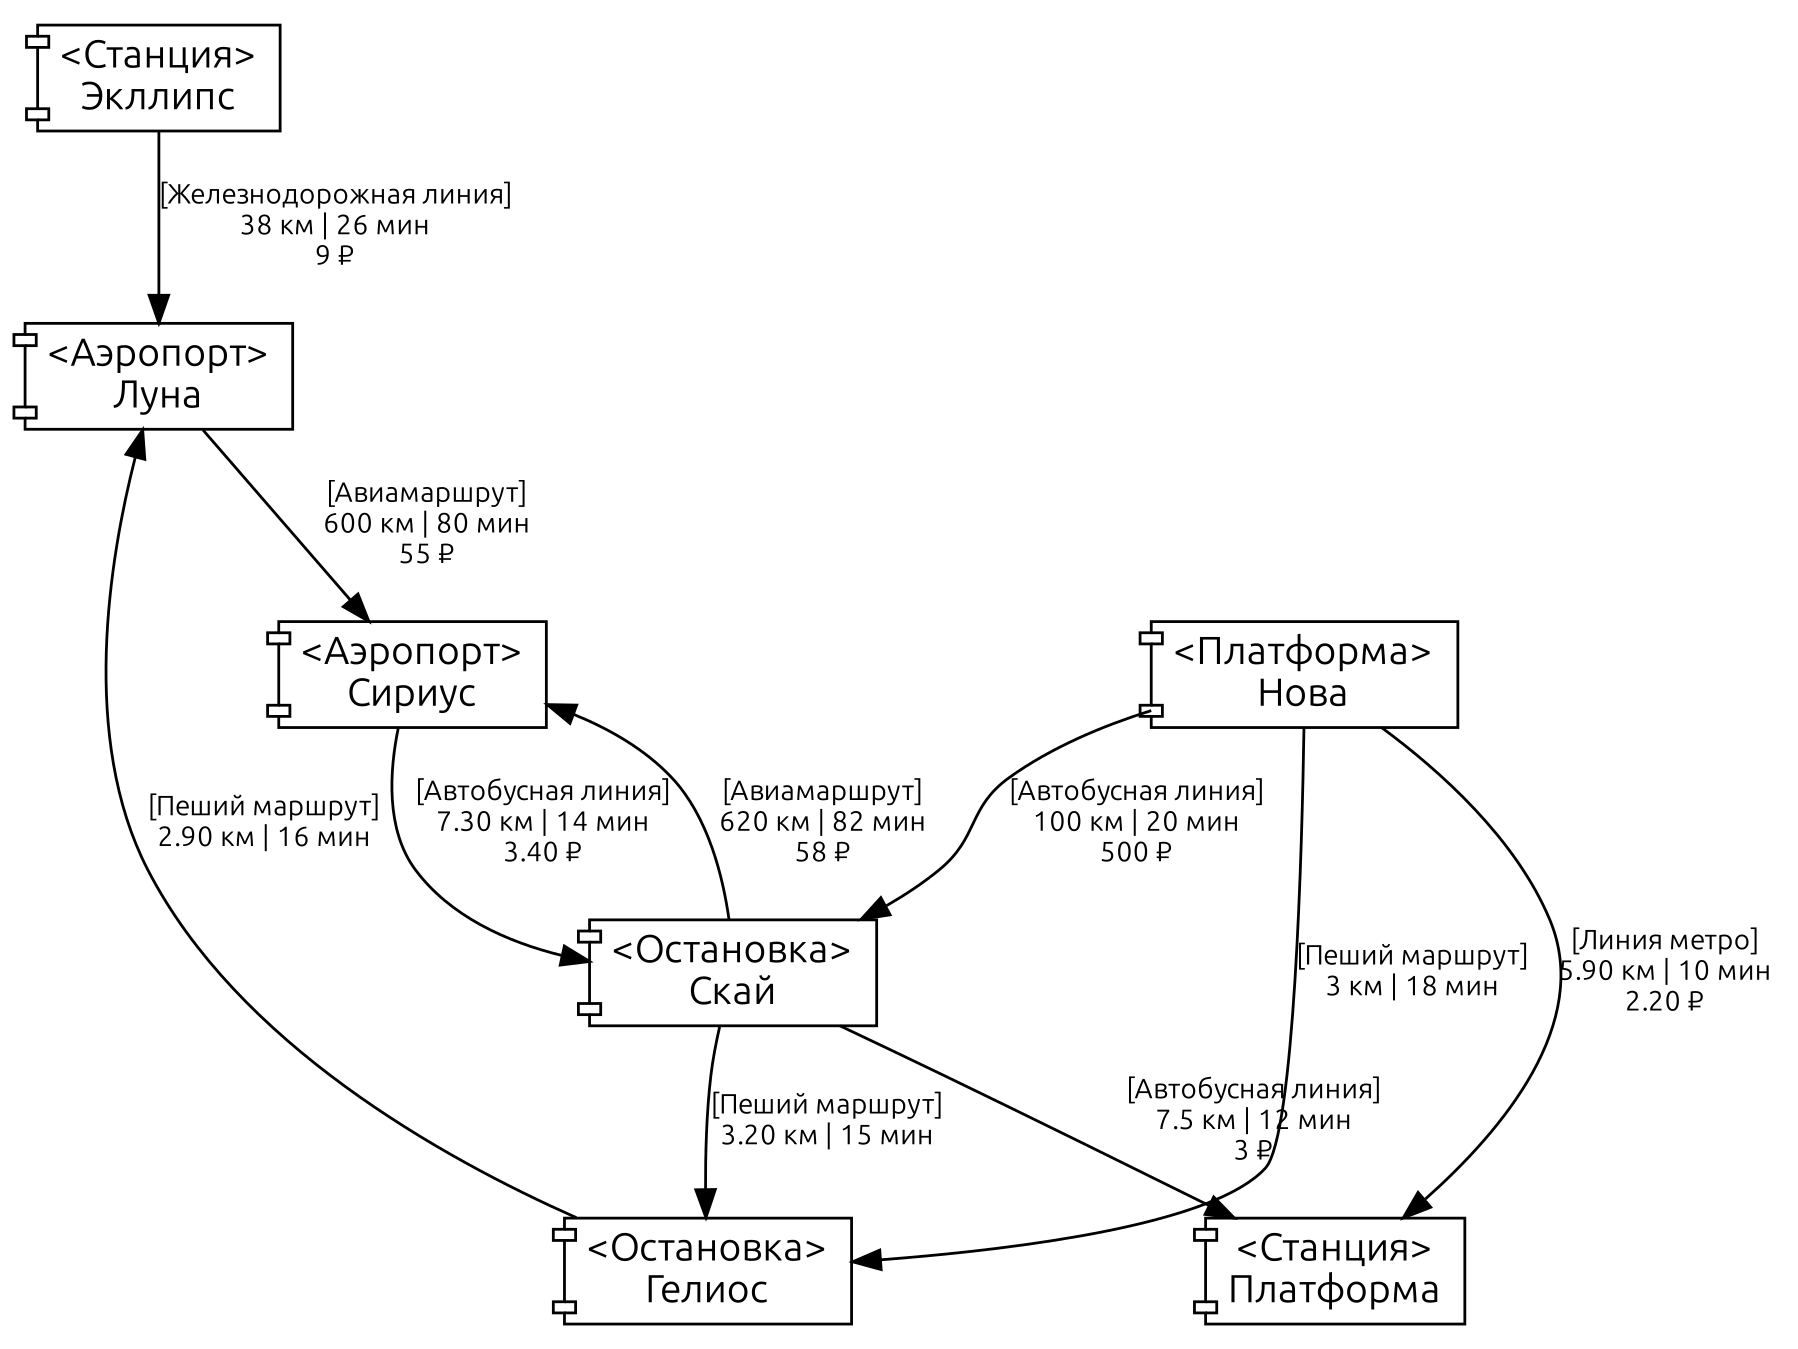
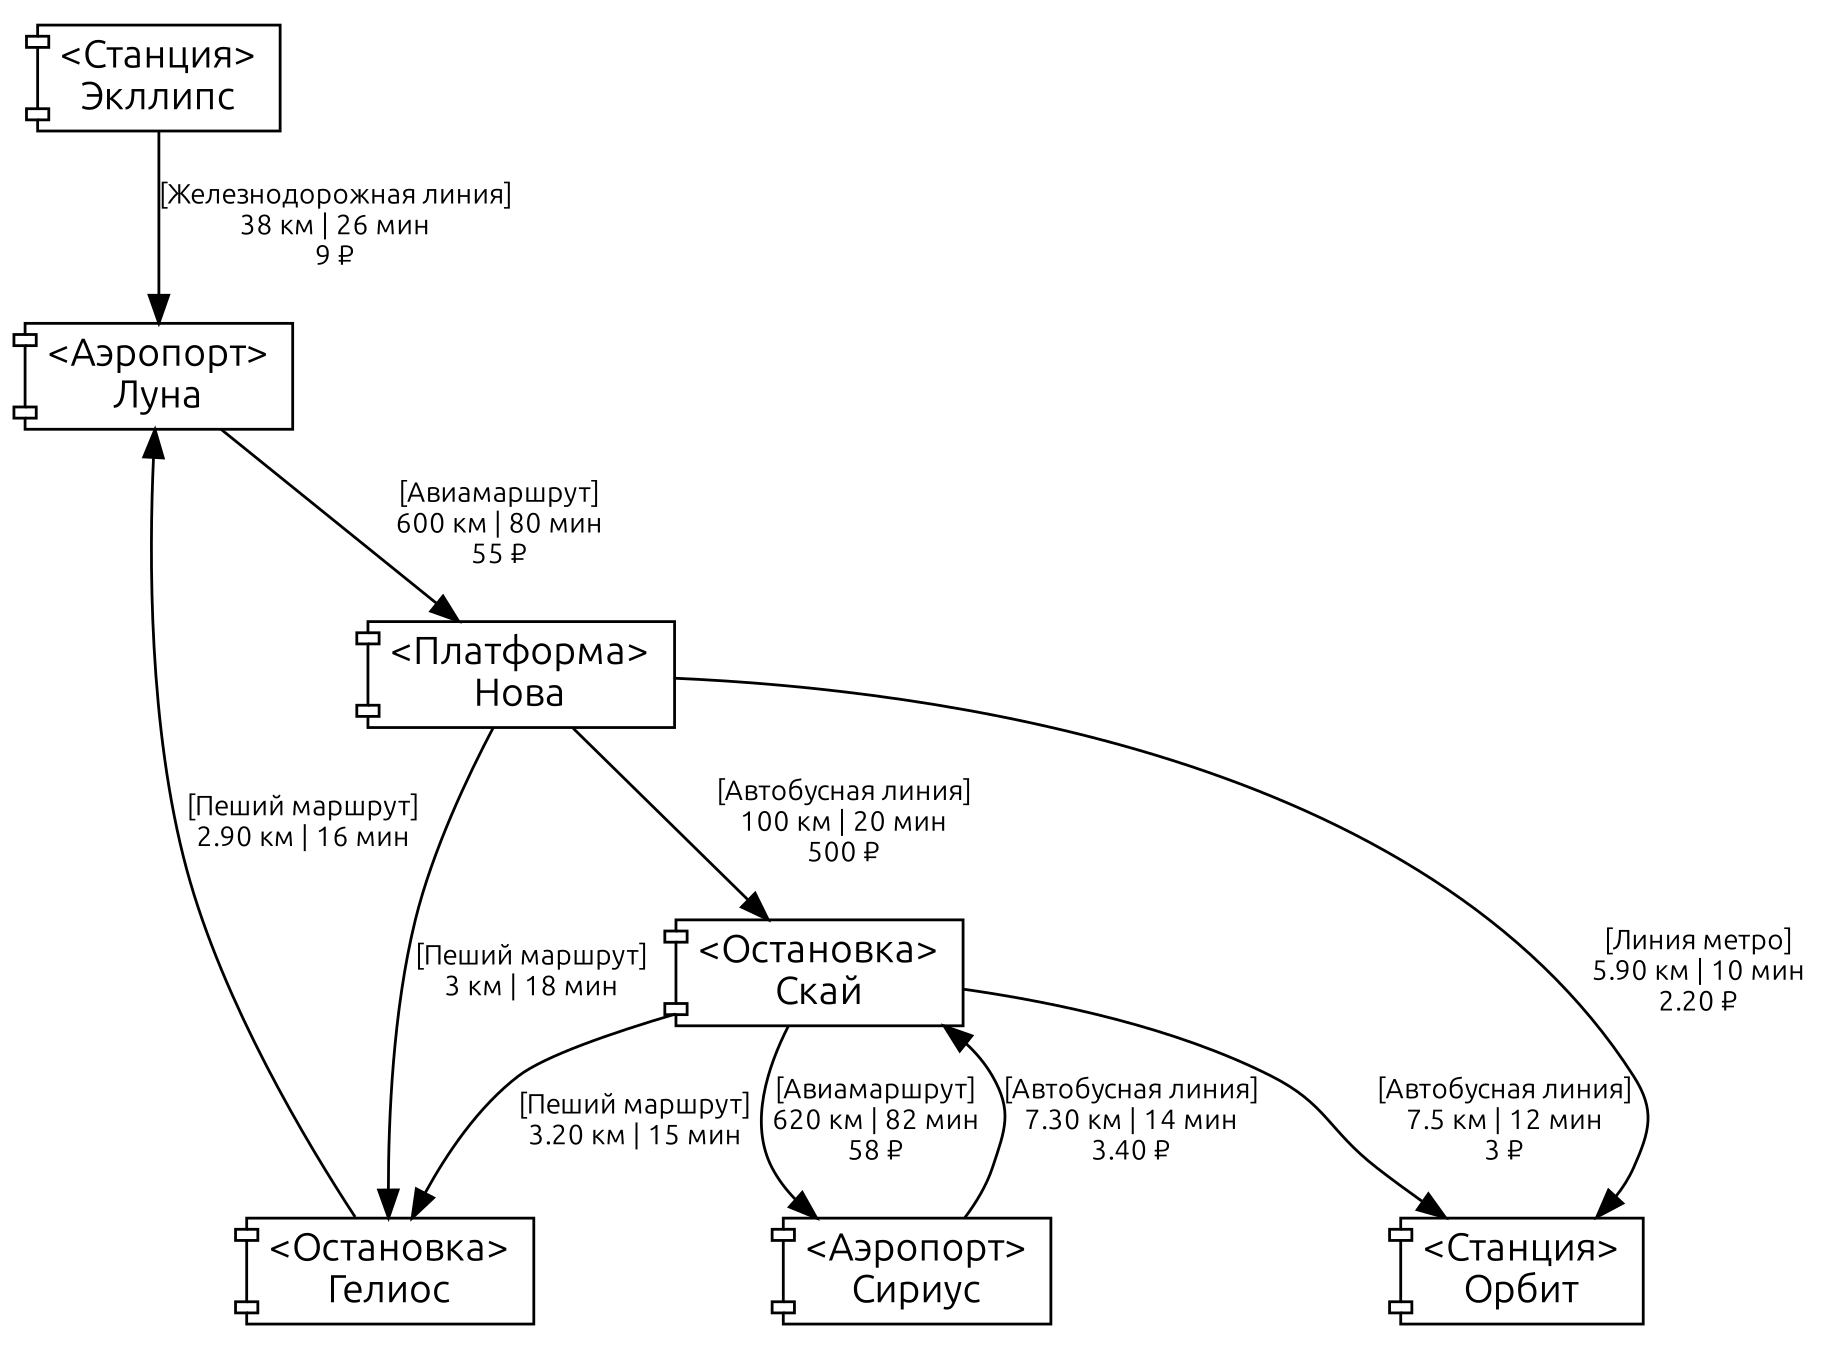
  digraph {
    fontname=Ubuntu
    node [fontname=Ubuntu shape=component]
    edge [fontname=Ubuntu fontsize="10pt"]
    n1 [label="<Станция>\nЭкллипс"]
    n2 [label="<Аэропорт>\nЛуна"]
    n3 [label="<Остановка>\nГелиос"]
    n4 [label="<Платформа>\nНова"]
    n5 [label="<Аэропорт>\nСириус"]
    n6 [label="<Остановка>\nСкай"]
-   n7 [label="<Станция>\nПлатформа"]
+   n7 [label="<Станция>\nОрбит"]
    n1 -> n2 [label="[Железнодорожная линия]\n38 км | 26 мин\n9 ₽"]
-   n2 -> n5 [label="[Авиамаршрут]\n600 км | 80 мин\n55 ₽"]
+   n2 -> n4 [label="[Авиамаршрут]\n600 км | 80 мин\n55 ₽"]
    n3 -> n2 [label="[Пеший маршрут]\n2.90 км | 16 мин"]
    n4 -> n3 [label="[Пеший маршрут]\n3 км | 18 мин"]
    n4 -> n6 [label="[Автобусная линия]\n100 км | 20 мин\n500 ₽"]
    n4 -> n7 [label="[Линия метро]\n5.90 км | 10 мин\n2.20 ₽"]
    n5 -> n6 [label="[Автобусная линия]\n7.30 км | 14 мин\n3.40 ₽"]
    n6 -> n3 [label="[Пеший маршрут]\n3.20 км | 15 мин"]
    n6 -> n5 [label="[Авиамаршрут]\n620 км | 82 мин\n58 ₽"]
    n6 -> n7 [label="[Автобусная линия]\n7.5 км | 12 мин\n3 ₽"]
  }
